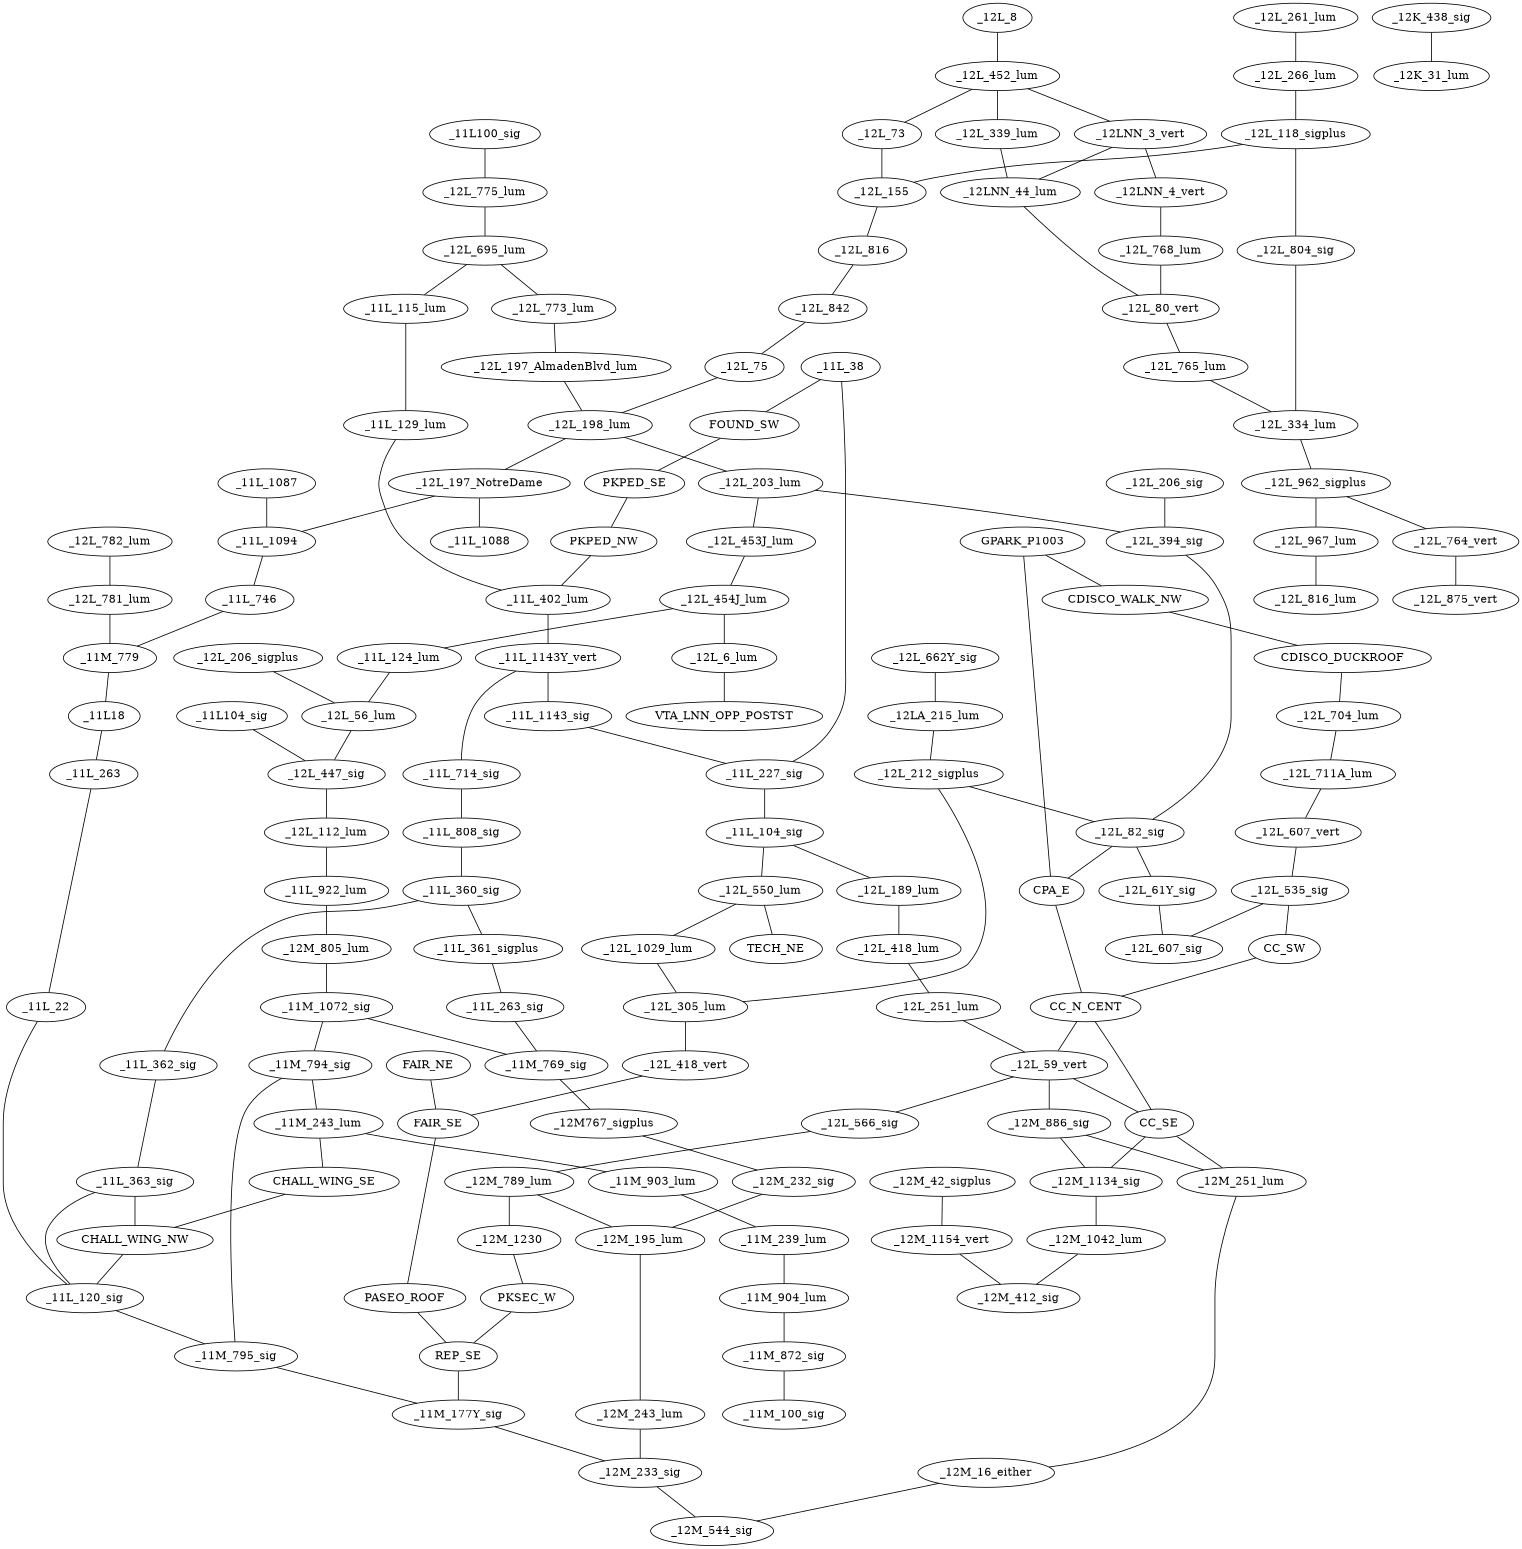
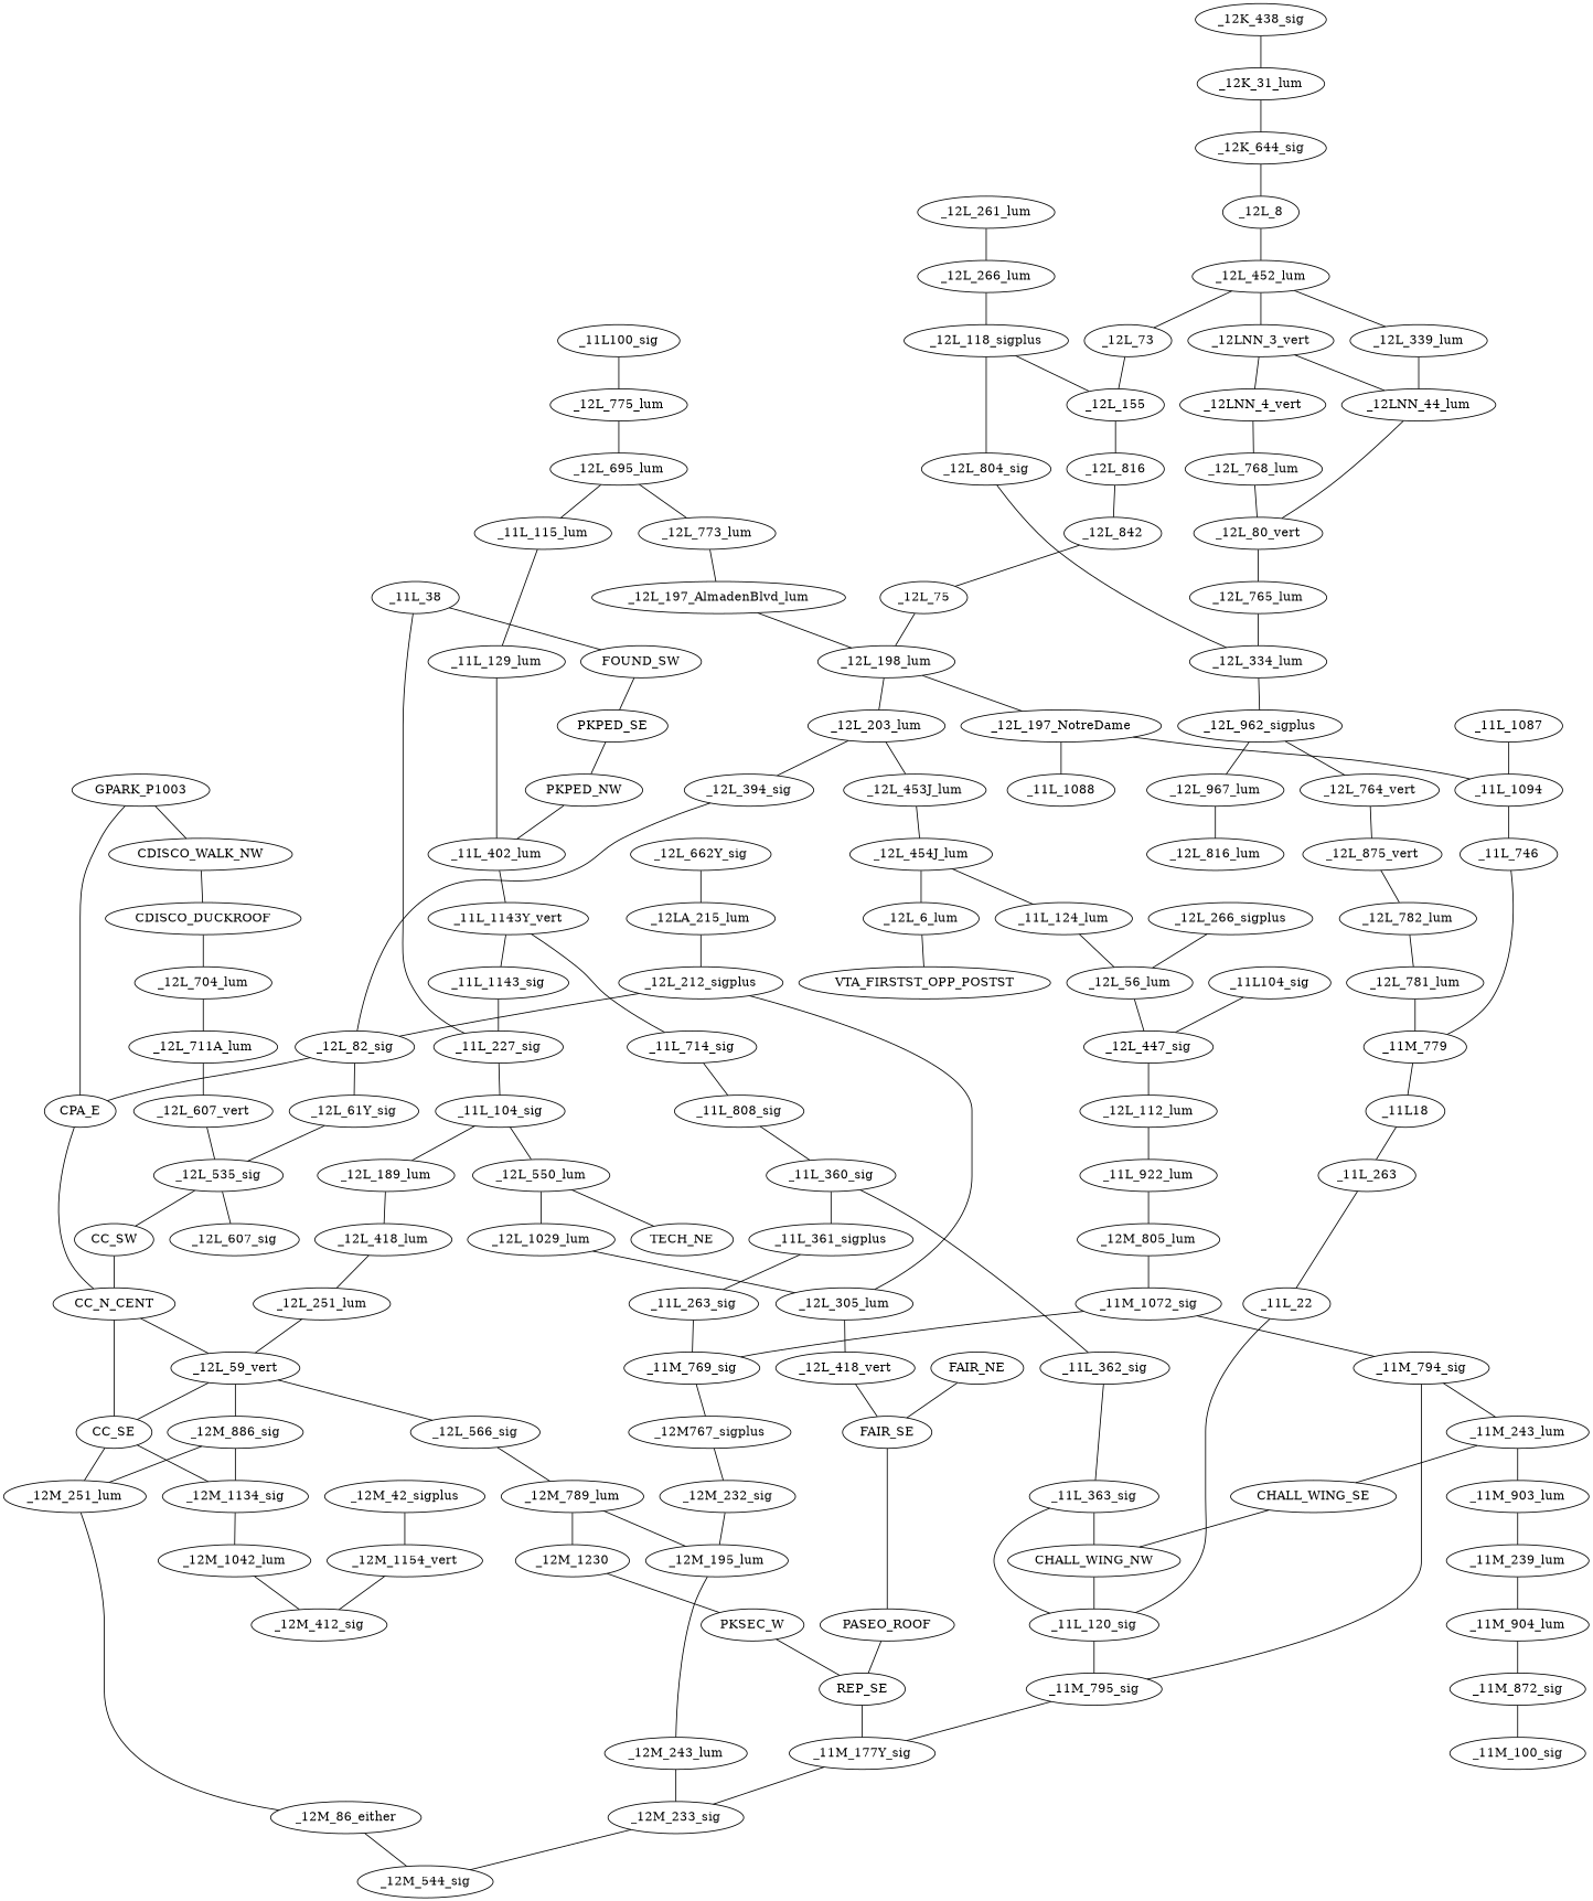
  graph {
    _12L_695_lum
    _11L_115_lum
    _12L_773_lum
    _11L_129_lum
    _12L_197_AlmadenBlvd_lum
    _11L_402_lum
    _11L_1143Y_vert
    _11L_714_sig
    _11L_1143_sig
    _11L_808_sig
    _11L_227_sig
    _11L_360_sig
    _11L_362_sig
    _11L_361_sigplus
    _11L_363_sig
    _11L_263_sig
    CHALL_WING_NW
    _11L_120_sig
    _11L_104_sig
    _11M_769_sig
    _11M_795_sig
    _12K_438_sig
    _12K_31_lum
+   _12K_644_sig
    _12L_8
    _12L_452_lum
    _12L_73
    _12LNN_3_vert
    _12L_339_lum
    _12L_155
    _12LNN_4_vert
    _12LNN_44_lum
    _12L_816
    _12L_842
    _12L_75
    _12L_198_lum
    _12L_197_NotreDame
    _12L_203_lum
    _11L_1094
    _11L_1088
    _12L_453J_lum
    _12L_394_sig
    _11L_746
    _11M_779
    _11L18
    _11L_263
    _11L_22
    _11L_1087
    _11L_38
    FOUND_SW
    PKPED_SE
    _12L_189_lum
    _12L_550_lum
    PKPED_NW
    _12L_454J_lum
    _12L_82_sig
    _12L_6_lum
    _11L_124_lum
-   VTA_FIRSTST_OPP_POSTST [label=VTA_LNN_OPP_POSTST]
+   VTA_FIRSTST_OPP_POSTST
    _12L_56_lum
    _12L_447_sig
    _12L_768_lum
    _12L_80_vert
    _12L_765_lum
    _12L_334_lum
    _12L_962_sigplus
    _12L_764_vert
    _12L_967_lum
    _12L_875_vert
    _12L_816_lum
    _12L_782_lum
    _12L_781_lum
-   _12L_206_sigplus
+   _12L_206_sigplus [label=_12L_266_sigplus]
    _12L_112_lum
    _11L_922_lum
    _12M_805_lum
    _11M_1072_sig
    _11M_794_sig
    _11M_243_lum
    _12M767_sigplus
    _11M_903_lum
    CHALL_WING_SE
    _11M_177Y_sig
    _11M_239_lum
    _11M_904_lum
    _11M_872_sig
    _11M_100_sig
-   _12L_206_sig
    CPA_E
    _12L_61Y_sig
    _11L104_sig
    _12M_232_sig
    _12M_233_sig
    _12L_662Y_sig
    _12LA_215_lum
    _12L_212_sigplus
    _12L_305_lum
    _12L_418_vert
    FAIR_SE
    PASEO_ROOF
    REP_SE
    _12M_544_sig
    CC_N_CENT
    _12L_535_sig
    GPARK_P1003
    CDISCO_WALK_NW
    CDISCO_DUCKROOF
    _12L_59_vert
    CC_SE
    _12L_566_sig
    _12M_886_sig
    _12M_251_lum
    _12M_1134_sig
    _12M_789_lum
    _12M_195_lum
    _12M_1230
    _12M_243_lum
    PKSEC_W
-   _12M_86_either [label=_12M_16_either]
+   _12M_86_either
    _12M_1042_lum
    _12L_704_lum
    _12L_711A_lum
    _12L_607_vert
    _12L_607_sig
    CC_SW
    _12L_261_lum
    _12L_266_lum
    _12L_118_sigplus
    _12L_804_sig
    _11L100_sig
    _12L_775_lum
    _12L_418_lum
    _12L_1029_lum
    TECH_NE
    _12L_251_lum
    _12M_412_sig
    FAIR_NE
    _12M_42_sigplus
    _12M_1154_vert
    _12L_695_lum -- _11L_115_lum
    _12L_695_lum -- _12L_773_lum
    _11L_115_lum -- _11L_129_lum
    _12L_773_lum -- _12L_197_AlmadenBlvd_lum
    _11L_129_lum -- _11L_402_lum
    _12L_197_AlmadenBlvd_lum -- _12L_198_lum
    _11L_402_lum -- _11L_1143Y_vert
    _11L_1143Y_vert -- _11L_714_sig
    _11L_1143Y_vert -- _11L_1143_sig
    _11L_714_sig -- _11L_808_sig
    _11L_1143_sig -- _11L_227_sig
    _11L_808_sig -- _11L_360_sig
    _11L_227_sig -- _11L_104_sig
    _11L_360_sig -- _11L_362_sig
    _11L_360_sig -- _11L_361_sigplus
    _11L_362_sig -- _11L_363_sig
    _11L_361_sigplus -- _11L_263_sig
    _11L_363_sig -- CHALL_WING_NW
    _11L_363_sig -- _11L_120_sig
    _11L_263_sig -- _11M_769_sig
    CHALL_WING_NW -- _11L_120_sig
    _11L_120_sig -- _11M_795_sig
    _11L_104_sig -- _12L_189_lum
    _11L_104_sig -- _12L_550_lum
    _11M_769_sig -- _12M767_sigplus
    _11M_795_sig -- _11M_177Y_sig
    _12K_438_sig -- _12K_31_lum
+   _12K_31_lum -- _12K_644_sig
+   _12K_644_sig -- _12L_8
    _12L_8 -- _12L_452_lum
    _12L_452_lum -- _12L_73
    _12L_452_lum -- _12LNN_3_vert
    _12L_452_lum -- _12L_339_lum
    _12L_73 -- _12L_155
    _12LNN_3_vert -- _12LNN_4_vert
    _12LNN_3_vert -- _12LNN_44_lum
    _12L_339_lum -- _12LNN_44_lum
    _12L_155 -- _12L_816
    _12LNN_4_vert -- _12L_768_lum
    _12LNN_44_lum -- _12L_80_vert
    _12L_816 -- _12L_842
    _12L_842 -- _12L_75
    _12L_75 -- _12L_198_lum
    _12L_198_lum -- _12L_197_NotreDame
    _12L_198_lum -- _12L_203_lum
    _12L_197_NotreDame -- _11L_1094
    _12L_197_NotreDame -- _11L_1088
    _12L_203_lum -- _12L_453J_lum
    _12L_203_lum -- _12L_394_sig
    _11L_1094 -- _11L_746
    _12L_453J_lum -- _12L_454J_lum
    _12L_394_sig -- _12L_82_sig
    _11L_746 -- _11M_779
    _11M_779 -- _11L18
    _11L18 -- _11L_263
    _11L_263 -- _11L_22
    _11L_22 -- _11L_120_sig
    _11L_1087 -- _11L_1094
    _11L_38 -- _11L_227_sig
    _11L_38 -- FOUND_SW
    FOUND_SW -- PKPED_SE
    PKPED_SE -- PKPED_NW
    _12L_189_lum -- _12L_418_lum
    _12L_550_lum -- _12L_1029_lum
    _12L_550_lum -- TECH_NE
    PKPED_NW -- _11L_402_lum
    _12L_454J_lum -- _12L_6_lum
    _12L_454J_lum -- _11L_124_lum
    _12L_82_sig -- CPA_E
    _12L_82_sig -- _12L_61Y_sig
    _12L_6_lum -- VTA_FIRSTST_OPP_POSTST
    _11L_124_lum -- _12L_56_lum
    _12L_56_lum -- _12L_447_sig
    _12L_447_sig -- _12L_112_lum
    _12L_768_lum -- _12L_80_vert
    _12L_80_vert -- _12L_765_lum
    _12L_765_lum -- _12L_334_lum
    _12L_334_lum -- _12L_962_sigplus
    _12L_962_sigplus -- _12L_764_vert
    _12L_962_sigplus -- _12L_967_lum
    _12L_764_vert -- _12L_875_vert
    _12L_967_lum -- _12L_816_lum
+   _12L_875_vert -- _12L_782_lum
    _12L_782_lum -- _12L_781_lum
    _12L_781_lum -- _11M_779
    _12L_206_sigplus -- _12L_56_lum
    _12L_112_lum -- _11L_922_lum
    _11L_922_lum -- _12M_805_lum
    _12M_805_lum -- _11M_1072_sig
    _11M_1072_sig -- _11M_769_sig
    _11M_1072_sig -- _11M_794_sig
    _11M_794_sig -- _11M_795_sig
    _11M_794_sig -- _11M_243_lum
    _11M_243_lum -- _11M_903_lum
    _11M_243_lum -- CHALL_WING_SE
    _12M767_sigplus -- _12M_232_sig
    _11M_903_lum -- _11M_239_lum
    CHALL_WING_SE -- CHALL_WING_NW
    _11M_177Y_sig -- _12M_233_sig
    _11M_239_lum -- _11M_904_lum
    _11M_904_lum -- _11M_872_sig
    _11M_872_sig -- _11M_100_sig
-   _12L_206_sig -- _12L_394_sig
    CPA_E -- CC_N_CENT
-   _12L_61Y_sig -- _12L_607_sig
+   _12L_61Y_sig -- _12L_535_sig
    _11L104_sig -- _12L_447_sig
    _12M_232_sig -- _12M_195_lum
    _12M_233_sig -- _12M_544_sig
    _12L_662Y_sig -- _12LA_215_lum
    _12LA_215_lum -- _12L_212_sigplus
    _12L_212_sigplus -- _12L_82_sig
    _12L_212_sigplus -- _12L_305_lum
    _12L_305_lum -- _12L_418_vert
    _12L_418_vert -- FAIR_SE
    FAIR_SE -- PASEO_ROOF
    PASEO_ROOF -- REP_SE
    REP_SE -- _11M_177Y_sig
    CC_N_CENT -- _12L_59_vert
    CC_N_CENT -- CC_SE
    _12L_535_sig -- _12L_607_sig
    _12L_535_sig -- CC_SW
    GPARK_P1003 -- CPA_E
    GPARK_P1003 -- CDISCO_WALK_NW
    CDISCO_WALK_NW -- CDISCO_DUCKROOF
    CDISCO_DUCKROOF -- _12L_704_lum
    _12L_59_vert -- CC_SE
    _12L_59_vert -- _12L_566_sig
    _12L_59_vert -- _12M_886_sig
    CC_SE -- _12M_251_lum
    CC_SE -- _12M_1134_sig
    _12L_566_sig -- _12M_789_lum
    _12M_886_sig -- _12M_251_lum
    _12M_886_sig -- _12M_1134_sig
    _12M_251_lum -- _12M_86_either
    _12M_1134_sig -- _12M_1042_lum
    _12M_789_lum -- _12M_195_lum
    _12M_789_lum -- _12M_1230
    _12M_195_lum -- _12M_243_lum
    _12M_1230 -- PKSEC_W
    _12M_243_lum -- _12M_233_sig
    PKSEC_W -- REP_SE
    _12M_86_either -- _12M_544_sig
    _12M_1042_lum -- _12M_412_sig
    _12L_704_lum -- _12L_711A_lum
    _12L_711A_lum -- _12L_607_vert
    _12L_607_vert -- _12L_535_sig
    CC_SW -- CC_N_CENT
    _12L_261_lum -- _12L_266_lum
    _12L_266_lum -- _12L_118_sigplus
    _12L_118_sigplus -- _12L_155
    _12L_118_sigplus -- _12L_804_sig
    _12L_804_sig -- _12L_334_lum
    _11L100_sig -- _12L_775_lum
    _12L_775_lum -- _12L_695_lum
    _12L_418_lum -- _12L_251_lum
    _12L_1029_lum -- _12L_305_lum
    _12L_251_lum -- _12L_59_vert
    FAIR_NE -- FAIR_SE
    _12M_42_sigplus -- _12M_1154_vert
    _12M_1154_vert -- _12M_412_sig
  }
